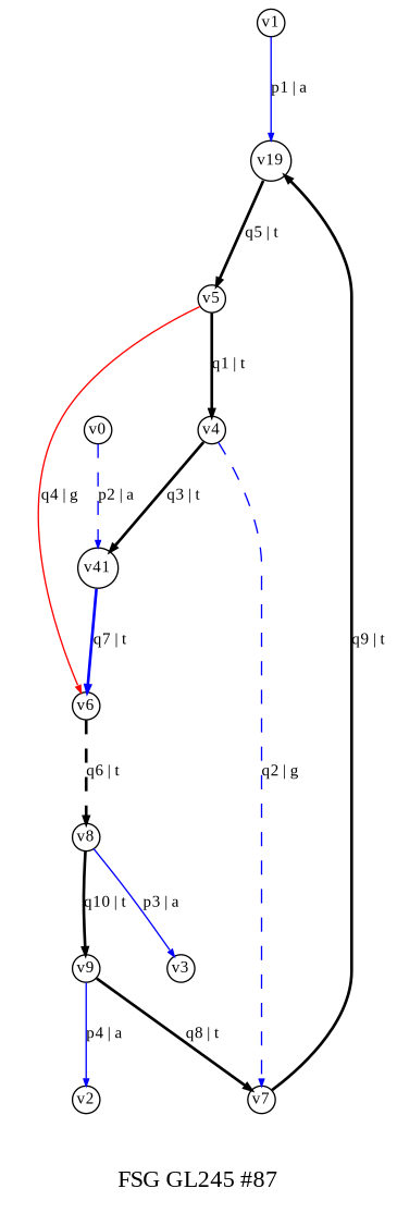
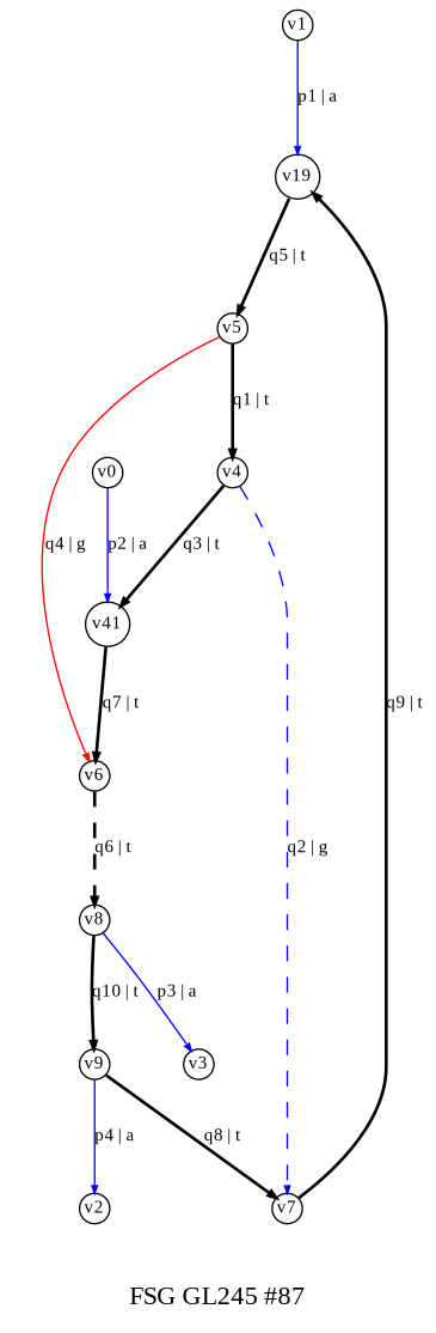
  digraph {
    fontname="Liberation Serif"
    fontsize=10
    label="FSG GL245 #87"
    noverlap=scale
    node [fontname="Liberation Serif" fontsize=7 margin=0 penwidth=0.6 shape=circle]
    edge [arrowsize=0.3 color=black fontname="Liberation Serif" fontsize=7 penwidth=1.2 style=solid]
    v1 [height=0.01]
    n2 [height=0.01 label=v19]
    v5 [height=0.01]
    v6 [height=0.01]
    v4 [height=0.01]
    v0 [height=0.01]
    n7 [height=0.01 label=v41]
    v8 [height=0.01]
    v3 [height=0.01]
    v9 [height=0.01]
    v2 [height=0.01]
    v7 [height=0.01]
    v1 -> n2 [color=blue label="p1 | a" penwidth=0.6]
    n2 -> v5 [label="q5 | t"]
    v5 -> v6 [color=red label="q4 | g" penwidth=0.6]
    v5 -> v4 [label="q1 | t"]
    v6 -> v8 [label="q6 | t" style=dashed]
    v4 -> n7 [label="q3 | t"]
    v4 -> v7 [color=blue label="q2 | g" penwidth=0.6 style=dashed]
-   v0 -> n7 [color=blue label="p2 | a" penwidth=0.6 style=dashed]
-   n7 -> v6 [color=blue label="q7 | t"]
+   v0 -> n7 [color=blue label="p2 | a" penwidth=0.6]
+   n7 -> v6 [label="q7 | t"]
    v8 -> v3 [color=blue label="p3 | a" penwidth=0.6]
    v8 -> v9 [label="q10 | t"]
    v9 -> v2 [color=blue label="p4 | a" penwidth=0.6]
    v9 -> v7 [label="q8 | t"]
    v7 -> n2 [label="q9 | t"]
  }
